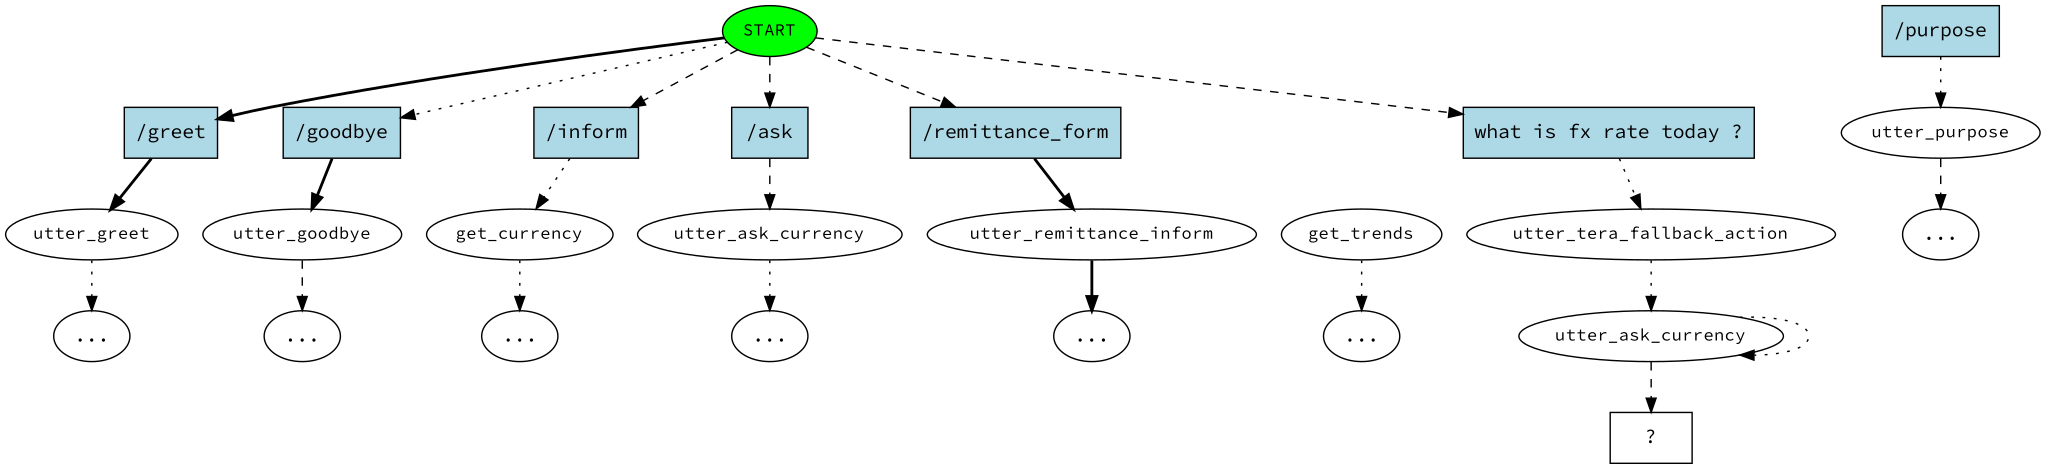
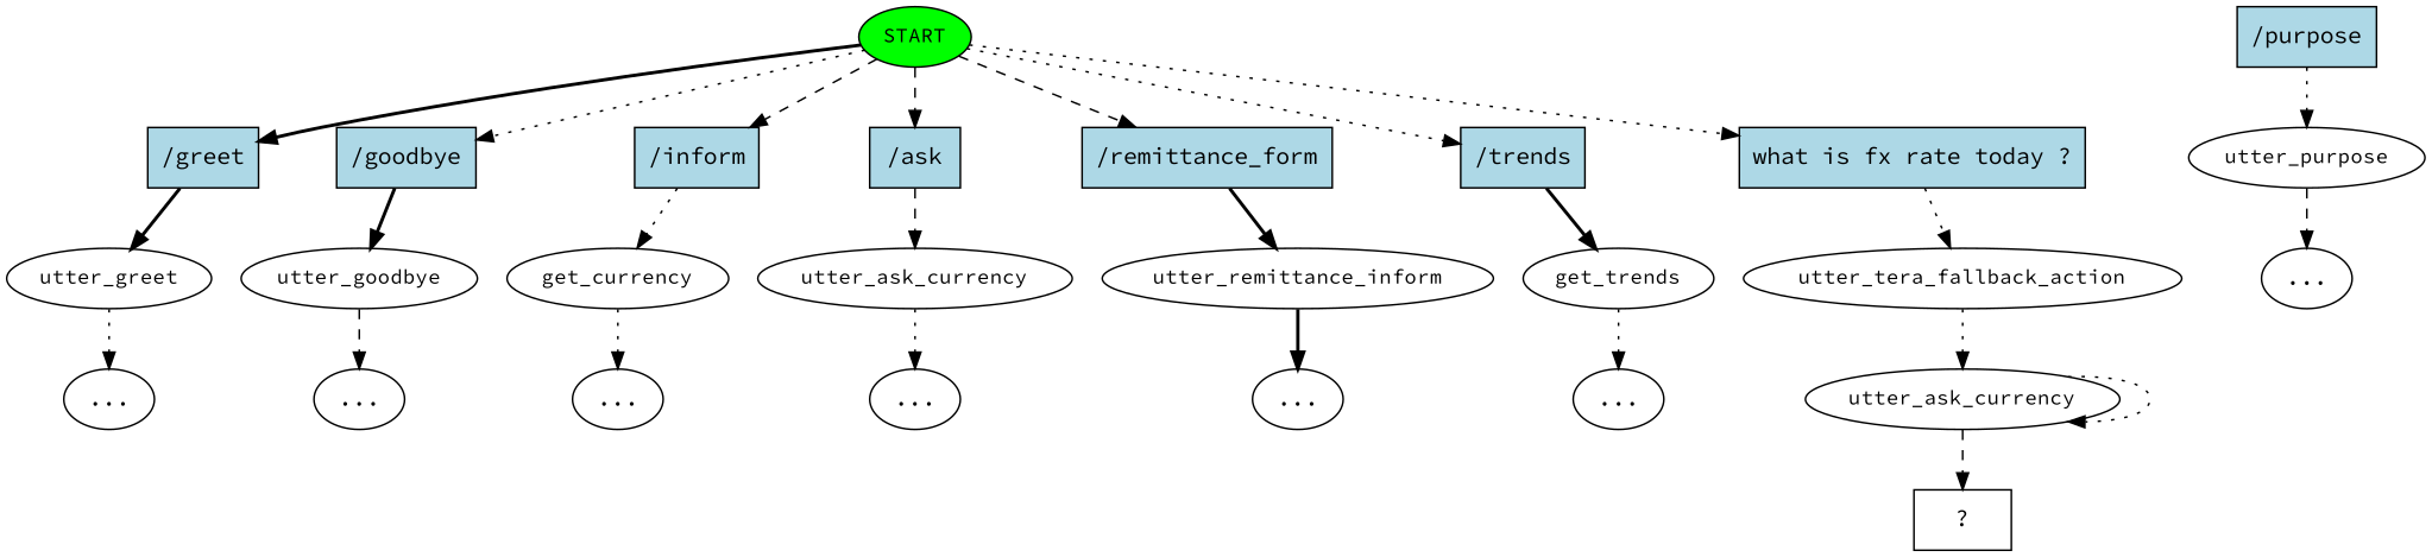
  digraph {
    fontname="Source Code Pro"
    node [fontname="Source Code Pro"]
    edge [fontname="Source Code Pro" style=dotted]
    n1 [fillcolor=green fontsize=12 label=START style=filled]
    n2 [fillcolor=lightblue label="/greet" shape=rect style=filled]
    n3 [fillcolor=lightblue label="/goodbye" shape=rect style=filled]
    n4 [fillcolor=lightblue label="/inform" shape=rect style=filled]
    n5 [fillcolor=lightblue label="/ask" shape=rect style=filled]
    n6 [fillcolor=lightblue label="/remittance_form" shape=rect style=filled]
+   n7 [fillcolor=lightblue label="/trends" shape=rect style=filled]
    n8 [fillcolor=lightblue label="what\ is\ fx\ rate\ today\ \?" shape=rect style=filled]
    n9 [fontsize=12 label=utter_greet]
    n10 [fontsize=12 label=utter_goodbye]
    n11 [fontsize=12 label=get_currency]
    n12 [fontsize=12 label=utter_ask_currency]
    n13 [fontsize=12 label=utter_remittance_inform]
    n14 [fontsize=12 label=get_trends]
    n15 [fillcolor=lightblue label="/purpose" shape=rect style=filled]
    n16 [fontsize=12 label=utter_purpose]
    n17 [fontsize=12 label=utter_tera_fallback_action]
    n18 [label="..."]
    n19 [label="..."]
    n20 [label="..."]
    n21 [label="..."]
    n22 [label="..."]
    n23 [label="..."]
    n24 [label="..."]
    n25 [fontsize=12 label=utter_ask_currency]
    n26 [label="  ?  " shape=rect]
    n1 -> n2 [style=bold]
    n1 -> n3
    n1 -> n4 [style=dashed]
    n1 -> n5 [style=dashed]
    n1 -> n6 [style=dashed]
-   n1 -> n8 [style=dashed]
+   n1 -> n7
+   n1 -> n8
    n2 -> n9 [style=bold]
    n3 -> n10 [style=bold]
    n4 -> n11
    n5 -> n12 [style=dashed]
    n6 -> n13 [style=bold]
+   n7 -> n14 [style=bold]
    n8 -> n17
    n9 -> n18
    n10 -> n19 [style=dashed]
    n11 -> n20
    n12 -> n21
    n13 -> n22 [style=bold]
    n14 -> n23
    n15 -> n16
    n16 -> n24 [style=dashed]
    n17 -> n25
    n25 -> n25
    n25 -> n26 [style=dashed]
  }
